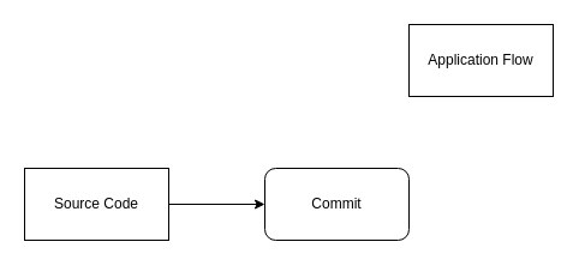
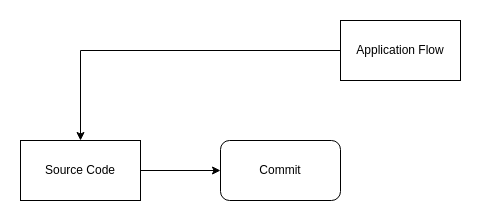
  <mxCell id="0" />
  <mxCell id="1" parent="0" />
+ <mxCell id="2" value="" style="edgeStyle=orthogonalEdgeStyle;rounded=0;orthogonalLoop=1;jettySize=auto;html=1;" edge="1" parent="1" source="3" target="5"><mxGeometry relative="1" as="geometry" /></mxCell>
  <mxCell id="3" value="Application Flow" style="rounded=0;whiteSpace=wrap;html=1;" vertex="1" parent="1"><mxGeometry x="340" y="20" width="120" height="60" as="geometry" /></mxCell>
  <mxCell id="4" value="" style="edgeStyle=orthogonalEdgeStyle;rounded=0;orthogonalLoop=1;jettySize=auto;html=1;" edge="1" parent="1" source="5" target="6"><mxGeometry relative="1" as="geometry" /></mxCell>
  <mxCell id="5" value="Source Code" style="rounded=0;whiteSpace=wrap;html=1;" vertex="1" parent="1"><mxGeometry x="20" y="140" width="120" height="60" as="geometry" /></mxCell>
  <mxCell id="6" value="Commit" style="whiteSpace=wrap;html=1;rounded=1;" vertex="1" parent="1"><mxGeometry x="220" y="140" width="120" height="60" as="geometry" /></mxCell>
